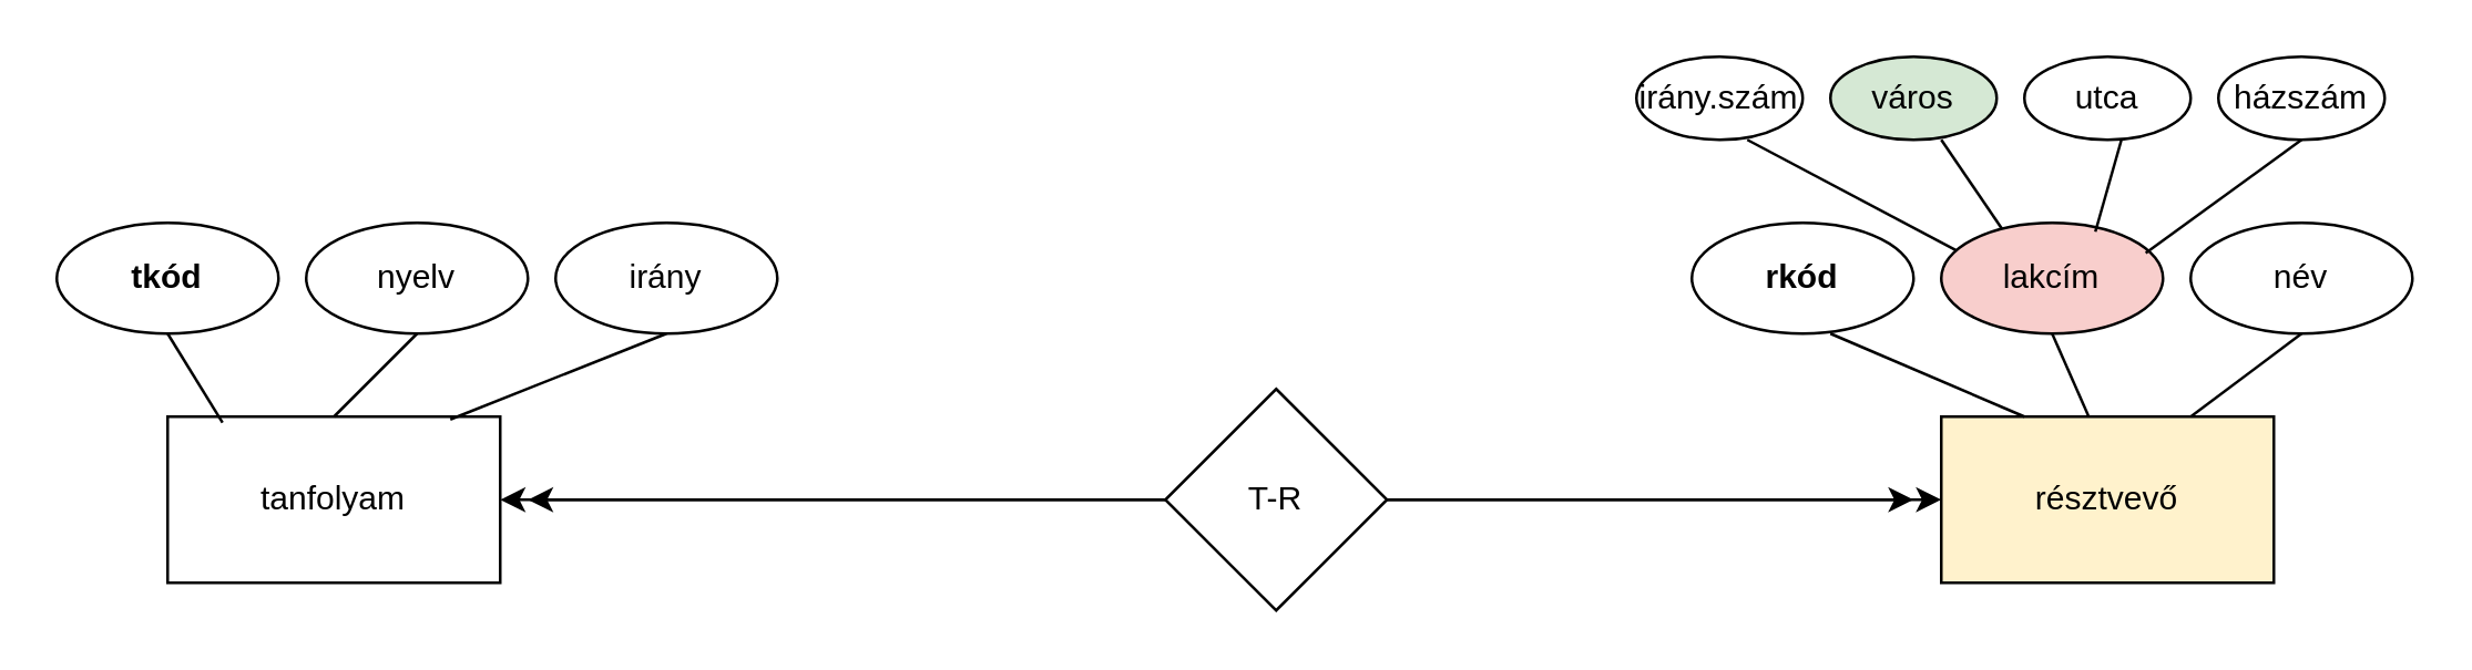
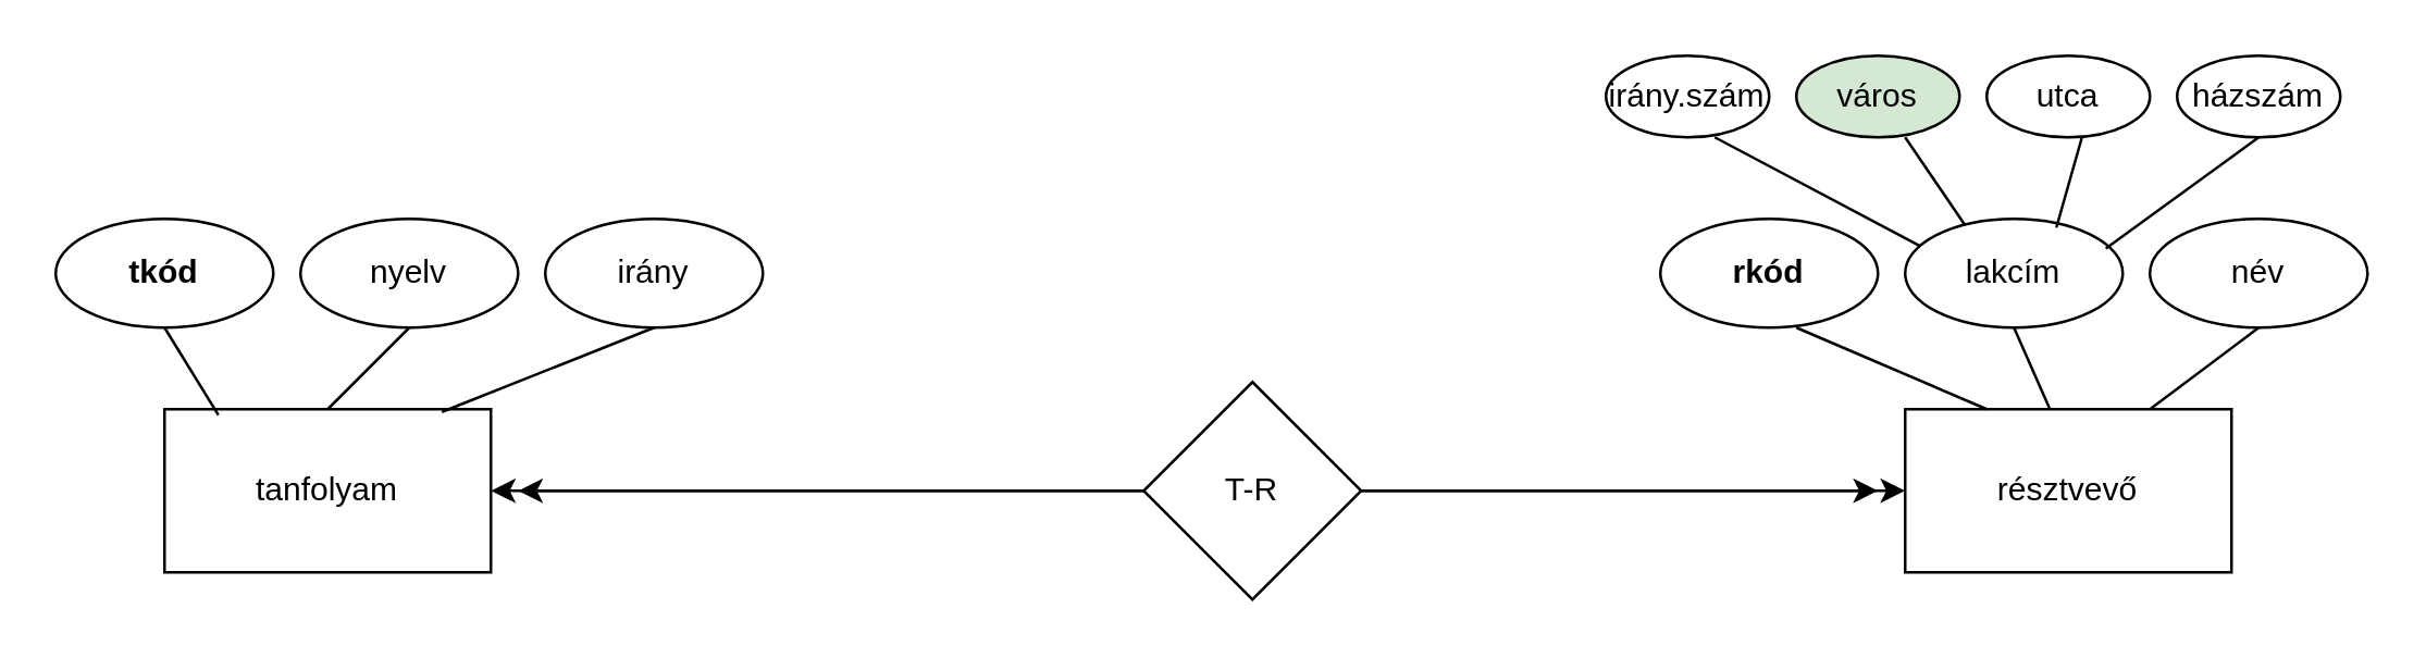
  <mxCell id="0" />
  <mxCell id="1" parent="0" />
  <mxCell id="2" value="tanfolyam" style="rounded=0;whiteSpace=wrap;html=1;" vertex="1" parent="1"><mxGeometry x="60" y="150" width="120" height="60" as="geometry" /></mxCell>
- <mxCell id="3" value="résztvevő" style="rounded=0;whiteSpace=wrap;html=1;fillColor=#fff2cc;" vertex="1" parent="1"><mxGeometry x="700" y="150" width="120" height="60" as="geometry" /></mxCell>
+ <mxCell id="3" value="résztvevő" style="rounded=0;whiteSpace=wrap;html=1;" vertex="1" parent="1"><mxGeometry x="700" y="150" width="120" height="60" as="geometry" /></mxCell>
  <mxCell id="4" value="T-R" style="rhombus;whiteSpace=wrap;html=1;" vertex="1" parent="1"><mxGeometry x="420" y="140" width="80" height="80" as="geometry" /></mxCell>
  <mxCell id="5" value="" style="endArrow=classic;html=1;rounded=0;exitX=1;exitY=0.5;exitDx=0;exitDy=0;" edge="1" parent="1" source="4"><mxGeometry width="50" height="50" relative="1" as="geometry"><mxPoint x="650" y="230" as="sourcePoint" /><mxPoint x="700" y="180" as="targetPoint" /></mxGeometry></mxCell>
  <mxCell id="6" value="" style="endArrow=classic;html=1;rounded=0;" edge="1" parent="1"><mxGeometry width="50" height="50" relative="1" as="geometry"><mxPoint x="500" y="180" as="sourcePoint" /><mxPoint x="690" y="180" as="targetPoint" /></mxGeometry></mxCell>
  <mxCell id="7" value="" style="endArrow=classic;html=1;rounded=0;entryX=1;entryY=0.5;entryDx=0;entryDy=0;" edge="1" parent="1" target="2"><mxGeometry width="50" height="50" relative="1" as="geometry"><mxPoint x="420" y="180" as="sourcePoint" /><mxPoint x="470" y="130" as="targetPoint" /></mxGeometry></mxCell>
  <mxCell id="8" value="" style="endArrow=classic;html=1;rounded=0;" edge="1" parent="1"><mxGeometry width="50" height="50" relative="1" as="geometry"><mxPoint x="420" y="180" as="sourcePoint" /><mxPoint x="190" y="180" as="targetPoint" /></mxGeometry></mxCell>
  <mxCell id="9" value="&lt;b&gt;tkód&lt;/b&gt;" style="ellipse;whiteSpace=wrap;html=1;" vertex="1" parent="1"><mxGeometry y="80" width="80" height="40" as="geometry" x="20" /></mxCell>
  <mxCell id="10" value="nyelv" style="ellipse;whiteSpace=wrap;html=1;" vertex="1" parent="1"><mxGeometry x="110" y="80" width="80" height="40" as="geometry" /></mxCell>
  <mxCell id="11" value="név" style="ellipse;whiteSpace=wrap;html=1;" vertex="1" parent="1"><mxGeometry x="790" y="80" width="80" height="40" as="geometry" /></mxCell>
- <mxCell id="12" value="lakcím" style="ellipse;whiteSpace=wrap;html=1;fillColor=#f8cecc;" vertex="1" parent="1"><mxGeometry x="700" y="80" width="80" height="40" as="geometry" /></mxCell>
+ <mxCell id="12" value="lakcím" style="ellipse;whiteSpace=wrap;html=1;" vertex="1" parent="1"><mxGeometry x="700" y="80" width="80" height="40" as="geometry" /></mxCell>
  <mxCell id="13" value="&lt;b&gt;rkód&lt;/b&gt;" style="ellipse;whiteSpace=wrap;html=1;" vertex="1" parent="1"><mxGeometry x="610" y="80" width="80" height="40" as="geometry" /></mxCell>
  <mxCell id="14" value="irány" style="ellipse;whiteSpace=wrap;html=1;" vertex="1" parent="1"><mxGeometry x="200" y="80" width="80" height="40" as="geometry" /></mxCell>
  <mxCell id="15" value="város" style="ellipse;whiteSpace=wrap;html=1;fillColor=#d5e8d4;" vertex="1" parent="1"><mxGeometry x="660" y="20" width="60" height="30" as="geometry" /></mxCell>
  <mxCell id="16" value="utca" style="ellipse;whiteSpace=wrap;html=1;" vertex="1" parent="1"><mxGeometry x="730" y="20" width="60" height="30" as="geometry" /></mxCell>
  <mxCell id="17" value="házszám" style="ellipse;whiteSpace=wrap;html=1;" vertex="1" parent="1"><mxGeometry x="800" y="20" width="60" height="30" as="geometry" /></mxCell>
  <mxCell id="18" value="irány.szám" style="ellipse;whiteSpace=wrap;html=1;" vertex="1" parent="1"><mxGeometry x="590" y="20" width="60" height="30" as="geometry" /></mxCell>
  <mxCell id="19" value="" style="endArrow=none;html=1;rounded=0;" edge="1" parent="1"><mxGeometry width="50" height="50" relative="1" as="geometry"><mxPoint x="162" y="151" as="sourcePoint" /><mxPoint x="240" y="120" as="targetPoint" /></mxGeometry></mxCell>
  <mxCell id="20" value="" style="endArrow=none;html=1;rounded=0;exitX=0.5;exitY=0;exitDx=0;exitDy=0;" edge="1" parent="1" source="2"><mxGeometry width="50" height="50" relative="1" as="geometry"><mxPoint x="100" y="170" as="sourcePoint" /><mxPoint x="150" y="120" as="targetPoint" /></mxGeometry></mxCell>
  <mxCell id="21" value="" style="endArrow=none;html=1;rounded=0;exitX=0.165;exitY=0.036;exitDx=0;exitDy=0;exitPerimeter=0;" edge="1" parent="1" source="2"><mxGeometry width="50" height="50" relative="1" as="geometry"><mxPoint x="10" y="170" as="sourcePoint" /><mxPoint x="60" y="120" as="targetPoint" /></mxGeometry></mxCell>
  <mxCell id="22" value="" style="endArrow=none;html=1;rounded=0;exitX=0.75;exitY=0;exitDx=0;exitDy=0;" edge="1" parent="1" source="3"><mxGeometry width="50" height="50" relative="1" as="geometry"><mxPoint x="780" y="170" as="sourcePoint" /><mxPoint x="830" y="120" as="targetPoint" /></mxGeometry></mxCell>
  <mxCell id="23" value="" style="endArrow=none;html=1;rounded=0;exitX=0.442;exitY=-0.007;exitDx=0;exitDy=0;exitPerimeter=0;" edge="1" parent="1" source="3"><mxGeometry width="50" height="50" relative="1" as="geometry"><mxPoint x="690" y="170" as="sourcePoint" /><mxPoint x="740" y="120" as="targetPoint" /></mxGeometry></mxCell>
  <mxCell id="24" value="" style="endArrow=none;html=1;rounded=0;exitX=0.25;exitY=0;exitDx=0;exitDy=0;" edge="1" parent="1" source="3"><mxGeometry width="50" height="50" relative="1" as="geometry"><mxPoint x="610" y="170" as="sourcePoint" /><mxPoint x="660" y="120" as="targetPoint" /></mxGeometry></mxCell>
  <mxCell id="25" value="" style="endArrow=none;html=1;rounded=0;exitX=0.922;exitY=0.273;exitDx=0;exitDy=0;exitPerimeter=0;" edge="1" parent="1" source="12"><mxGeometry width="50" height="50" relative="1" as="geometry"><mxPoint x="780" y="100" as="sourcePoint" /><mxPoint x="830" y="50" as="targetPoint" /></mxGeometry></mxCell>
  <mxCell id="26" value="" style="endArrow=none;html=1;rounded=0;exitX=0.695;exitY=0.08;exitDx=0;exitDy=0;exitPerimeter=0;" edge="1" parent="1" source="12"><mxGeometry width="50" height="50" relative="1" as="geometry"><mxPoint x="715" y="100" as="sourcePoint" /><mxPoint x="765" y="50" as="targetPoint" /></mxGeometry></mxCell>
  <mxCell id="27" value="" style="endArrow=none;html=1;rounded=0;exitX=0.275;exitY=0.058;exitDx=0;exitDy=0;exitPerimeter=0;" edge="1" parent="1" source="12"><mxGeometry width="50" height="50" relative="1" as="geometry"><mxPoint x="650" y="100" as="sourcePoint" /><mxPoint x="700" y="50" as="targetPoint" /></mxGeometry></mxCell>
  <mxCell id="28" value="" style="endArrow=none;html=1;rounded=0;exitX=0.07;exitY=0.252;exitDx=0;exitDy=0;exitPerimeter=0;" edge="1" parent="1" source="12"><mxGeometry width="50" height="50" relative="1" as="geometry"><mxPoint x="580" y="100" as="sourcePoint" /><mxPoint x="630" y="50" as="targetPoint" /></mxGeometry></mxCell>
